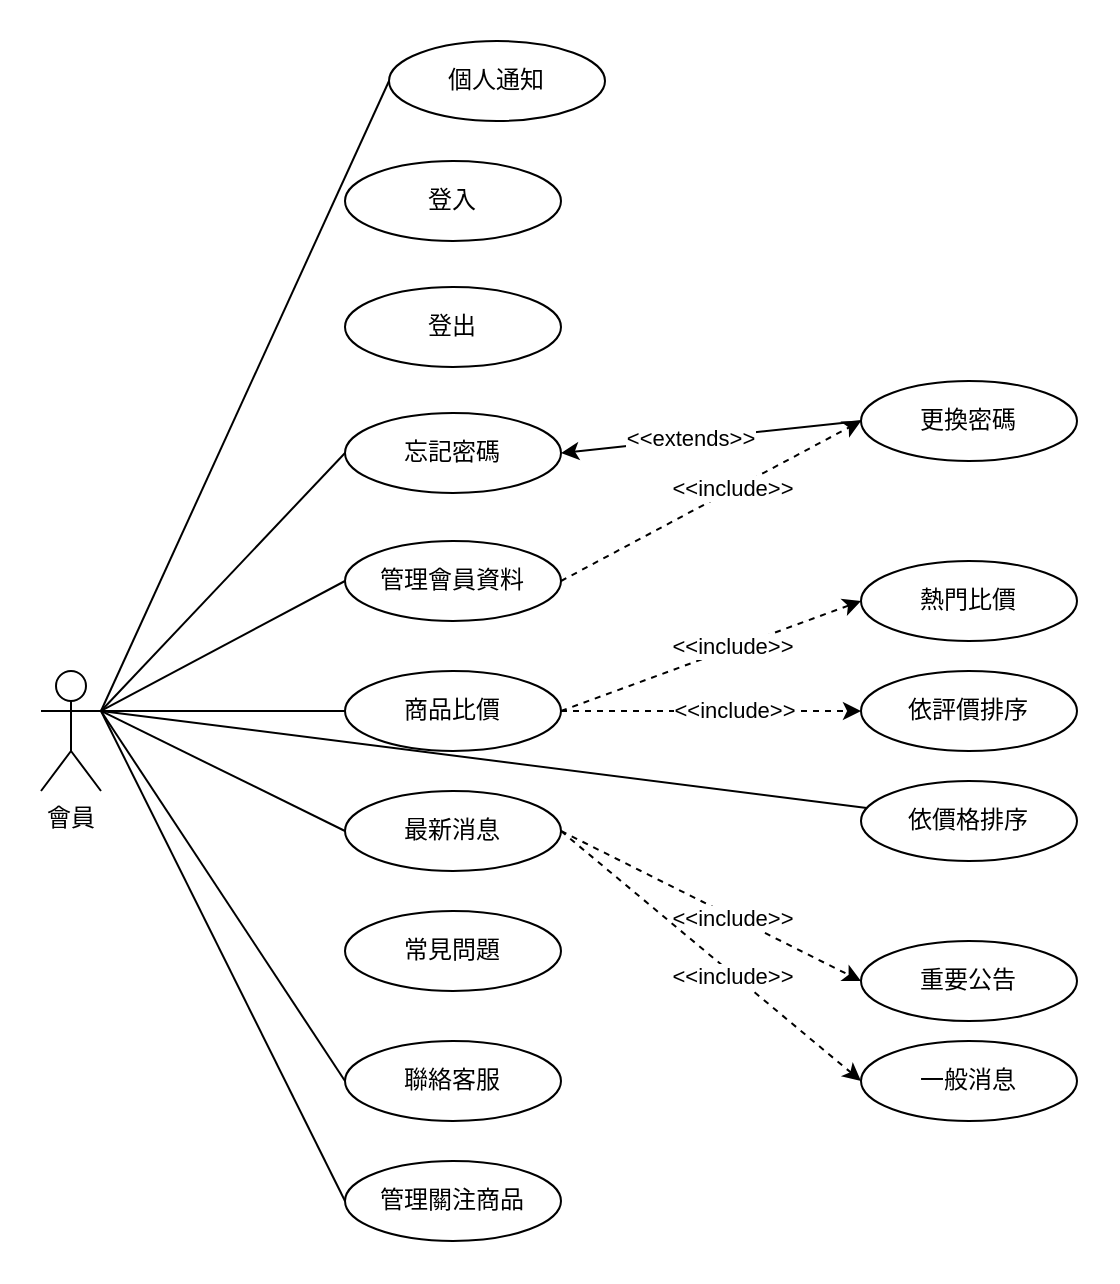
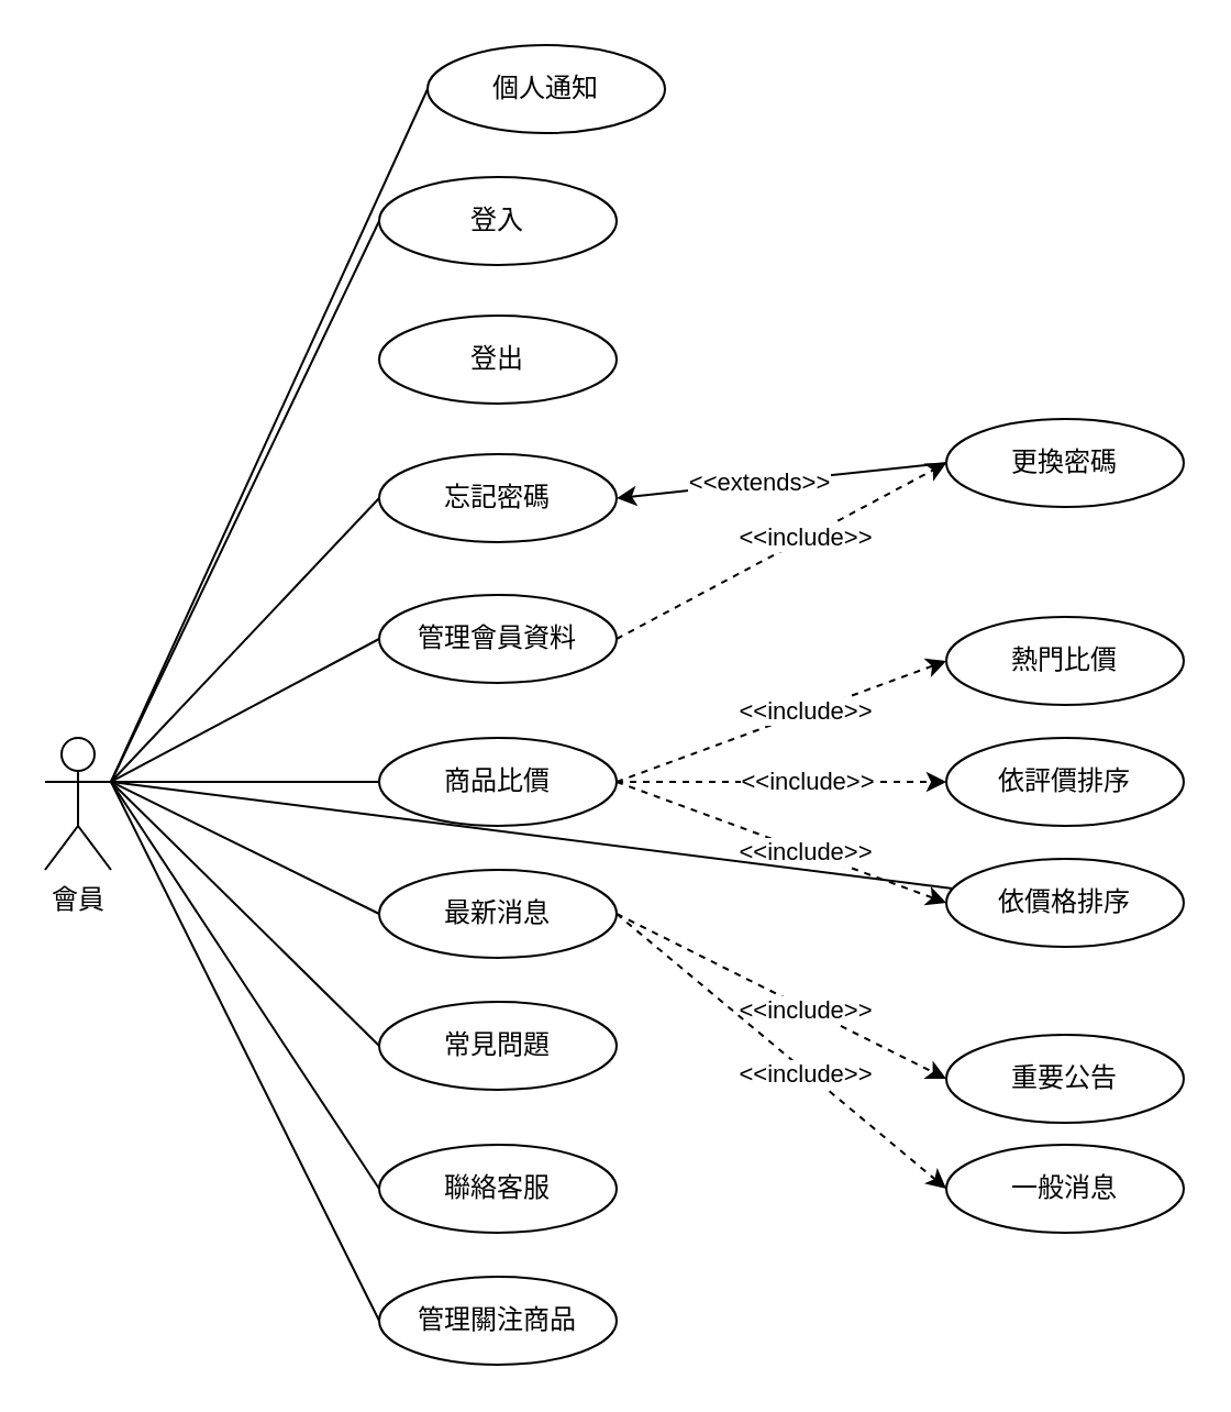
  <mxCell id="0" />
  <mxCell id="1" parent="0" />
  <mxCell id="2" style="rounded=0;orthogonalLoop=1;jettySize=auto;html=1;exitX=1;exitY=0.333;exitDx=0;exitDy=0;exitPerimeter=0;entryX=0;entryY=0.5;entryDx=0;entryDy=0;endArrow=none;endFill=0;" parent="1" source="3" target="10" edge="1"><mxGeometry relative="1" as="geometry" /></mxCell>
  <mxCell id="3" value="會員" style="shape=umlActor;verticalLabelPosition=bottom;verticalAlign=top;html=1;outlineConnect=0;" parent="1" vertex="1"><mxGeometry x="20" y="335" width="30" height="60" as="geometry" /></mxCell>
  <mxCell id="4" style="rounded=0;orthogonalLoop=1;jettySize=auto;html=1;exitX=1;exitY=0.333;exitDx=0;exitDy=0;exitPerimeter=0;entryX=0;entryY=0.5;entryDx=0;entryDy=0;endArrow=none;endFill=0;" parent="1" source="3" target="9" edge="1"><mxGeometry relative="1" as="geometry"><mxPoint x="30" y="390" as="sourcePoint" /><mxPoint x="182" y="250" as="targetPoint" /></mxGeometry></mxCell>
  <mxCell id="5" style="rounded=0;orthogonalLoop=1;jettySize=auto;html=1;exitX=1;exitY=0.333;exitDx=0;exitDy=0;exitPerimeter=0;entryX=0;entryY=0.5;entryDx=0;entryDy=0;endArrow=none;endFill=0;" parent="1" source="3" target="15" edge="1"><mxGeometry relative="1" as="geometry"><mxPoint x="30" y="390" as="sourcePoint" /><mxPoint x="182" y="305" as="targetPoint" /></mxGeometry></mxCell>
  <mxCell id="6" style="rounded=0;orthogonalLoop=1;jettySize=auto;html=1;exitX=1;exitY=0.333;exitDx=0;exitDy=0;exitPerimeter=0;entryX=0;entryY=0.5;entryDx=0;entryDy=0;endArrow=none;endFill=0;" parent="1" source="3" target="16" edge="1"><mxGeometry relative="1" as="geometry"><mxPoint x="30" y="390" as="sourcePoint" /><mxPoint x="182" y="365" as="targetPoint" /></mxGeometry></mxCell>
+ <mxCell id="7" style="rounded=0;orthogonalLoop=1;jettySize=auto;html=1;entryX=0;entryY=0.5;entryDx=0;entryDy=0;endArrow=none;endFill=0;exitX=1;exitY=0.333;exitDx=0;exitDy=0;exitPerimeter=0;" parent="1" source="3" target="17" edge="1"><mxGeometry relative="1" as="geometry"><mxPoint x="20" y="380" as="sourcePoint" /><mxPoint x="182" y="425" as="targetPoint" /></mxGeometry></mxCell>
  <mxCell id="8" style="rounded=0;orthogonalLoop=1;jettySize=auto;html=1;entryX=0;entryY=0.5;entryDx=0;entryDy=0;endArrow=none;endFill=0;exitX=1;exitY=0.333;exitDx=0;exitDy=0;exitPerimeter=0;" parent="1" source="3" target="18" edge="1"><mxGeometry relative="1" as="geometry"><mxPoint x="30" y="390" as="sourcePoint" /><mxPoint x="182" y="485" as="targetPoint" /></mxGeometry></mxCell>
  <mxCell id="9" value="管理會員資料" style="ellipse;whiteSpace=wrap;html=1;container=0;" parent="1" vertex="1"><mxGeometry x="172" y="270" width="108" height="40" as="geometry" /></mxCell>
  <mxCell id="10" value="個人通知" style="ellipse;whiteSpace=wrap;html=1;container=0;" parent="1" vertex="1"><mxGeometry x="194" y="20" width="108" height="40" as="geometry" /></mxCell>
+ <mxCell id="11" style="rounded=0;orthogonalLoop=1;jettySize=auto;html=1;entryX=0;entryY=0.5;entryDx=0;entryDy=0;dashed=1;exitX=1;exitY=0.5;exitDx=0;exitDy=0;" parent="1" source="15" target="19" edge="1"><mxGeometry relative="1" as="geometry" /></mxCell>
+ <mxCell id="12" value="&amp;lt;&amp;lt;include&amp;gt;&amp;gt;" style="edgeLabel;html=1;align=center;verticalAlign=middle;resizable=0;points=[];rotation=0;container=0;" parent="11" vertex="1" connectable="0"><mxGeometry x="0.175" relative="1" as="geometry"><mxPoint x="-3" y="-1" as="offset" /></mxGeometry></mxCell>
  <mxCell id="13" style="rounded=0;orthogonalLoop=1;jettySize=auto;html=1;entryX=0;entryY=0.5;entryDx=0;entryDy=0;dashed=1;exitX=1;exitY=0.5;exitDx=0;exitDy=0;" parent="1" source="15" target="20" edge="1"><mxGeometry relative="1" as="geometry" /></mxCell>
  <mxCell id="14" value="&amp;lt;&amp;lt;include&amp;gt;&amp;gt;" style="edgeLabel;html=1;align=center;verticalAlign=middle;resizable=0;points=[];container=0;" parent="13" vertex="1" connectable="0"><mxGeometry x="0.14" relative="1" as="geometry"><mxPoint y="-1" as="offset" /></mxGeometry></mxCell>
  <mxCell id="15" value="商品比價" style="ellipse;whiteSpace=wrap;html=1;container=0;" parent="1" vertex="1"><mxGeometry x="172" y="335" width="108" height="40" as="geometry" /></mxCell>
  <mxCell id="16" value="最新消息" style="ellipse;whiteSpace=wrap;html=1;container=0;" parent="1" vertex="1"><mxGeometry x="172" y="395" width="108" height="40" as="geometry" /></mxCell>
  <mxCell id="17" value="常見問題" style="ellipse;whiteSpace=wrap;html=1;container=0;" parent="1" vertex="1"><mxGeometry x="172" y="455" width="108" height="40" as="geometry" /></mxCell>
  <mxCell id="18" value="聯絡客服" style="ellipse;whiteSpace=wrap;html=1;container=0;" parent="1" vertex="1"><mxGeometry x="172" y="520" width="108" height="40" as="geometry" /></mxCell>
  <mxCell id="19" value="依價格排序" style="ellipse;whiteSpace=wrap;html=1;container=0;" parent="1" vertex="1"><mxGeometry x="430" y="390" width="108" height="40" as="geometry" /></mxCell>
  <mxCell id="20" value="依評價排序" style="ellipse;whiteSpace=wrap;html=1;container=0;" parent="1" vertex="1"><mxGeometry x="430" y="335" width="108" height="40" as="geometry" /></mxCell>
  <mxCell id="21" value="熱門比價" style="ellipse;whiteSpace=wrap;html=1;container=0;" parent="1" vertex="1"><mxGeometry x="430" y="280" width="108" height="40" as="geometry" /></mxCell>
  <mxCell id="22" style="rounded=0;orthogonalLoop=1;jettySize=auto;html=1;entryX=0;entryY=0.5;entryDx=0;entryDy=0;dashed=1;exitX=1;exitY=0.5;exitDx=0;exitDy=0;" parent="1" source="15" target="21" edge="1"><mxGeometry relative="1" as="geometry"><mxPoint x="280" y="315" as="sourcePoint" /><mxPoint x="470" y="325" as="targetPoint" /></mxGeometry></mxCell>
  <mxCell id="23" value="&amp;lt;&amp;lt;include&amp;gt;&amp;gt;" style="edgeLabel;html=1;align=center;verticalAlign=middle;resizable=0;points=[];container=0;" parent="22" vertex="1" connectable="0"><mxGeometry x="0.14" relative="1" as="geometry"><mxPoint y="-1" as="offset" /></mxGeometry></mxCell>
  <mxCell id="24" value="管理關注商品" style="ellipse;whiteSpace=wrap;html=1;container=0;" parent="1" vertex="1"><mxGeometry x="172" y="580" width="108" height="40" as="geometry" /></mxCell>
  <mxCell id="25" style="rounded=0;orthogonalLoop=1;jettySize=auto;html=1;entryX=0;entryY=0.5;entryDx=0;entryDy=0;endArrow=none;endFill=0;exitX=1;exitY=0.333;exitDx=0;exitDy=0;exitPerimeter=0;" parent="1" source="3" target="24" edge="1"><mxGeometry relative="1" as="geometry"><mxPoint x="80" y="400" as="sourcePoint" /><mxPoint x="182" y="550" as="targetPoint" /></mxGeometry></mxCell>
  <mxCell id="26" value="登入" style="ellipse;whiteSpace=wrap;html=1;container=0;" parent="1" vertex="1"><mxGeometry x="172" y="80" width="108" height="40" as="geometry" /></mxCell>
+ <mxCell id="27" style="rounded=0;orthogonalLoop=1;jettySize=auto;html=1;exitX=1;exitY=0.333;exitDx=0;exitDy=0;exitPerimeter=0;entryX=0;entryY=0.5;entryDx=0;entryDy=0;endArrow=none;endFill=0;" parent="1" source="3" target="26" edge="1"><mxGeometry relative="1" as="geometry"><mxPoint x="80" y="400" as="sourcePoint" /><mxPoint x="182" y="180" as="targetPoint" /></mxGeometry></mxCell>
  <mxCell id="28" value="登出" style="ellipse;whiteSpace=wrap;html=1;container=0;" parent="1" vertex="1"><mxGeometry x="172" y="143" width="108" height="40" as="geometry" /></mxCell>
  <mxCell id="29" style="rounded=0;orthogonalLoop=1;jettySize=auto;html=1;exitX=1;exitY=0.333;exitDx=0;exitDy=0;exitPerimeter=0;endArrow=none;endFill=0;" parent="1" source="3" target="19" edge="1"><mxGeometry relative="1" as="geometry"><mxPoint x="80" y="400" as="sourcePoint" /><mxPoint x="182" y="190" as="targetPoint" /></mxGeometry></mxCell>
  <mxCell id="30" style="rounded=0;orthogonalLoop=1;jettySize=auto;html=1;entryX=0;entryY=0.5;entryDx=0;entryDy=0;dashed=1;exitX=1;exitY=0.5;exitDx=0;exitDy=0;" parent="1" source="16" target="32" edge="1"><mxGeometry relative="1" as="geometry"><mxPoint x="300" y="475" as="sourcePoint" /></mxGeometry></mxCell>
  <mxCell id="31" value="&amp;lt;&amp;lt;include&amp;gt;&amp;gt;" style="edgeLabel;html=1;align=center;verticalAlign=middle;resizable=0;points=[];rotation=0;container=0;" parent="30" vertex="1" connectable="0"><mxGeometry x="0.175" relative="1" as="geometry"><mxPoint x="-3" y="-1" as="offset" /></mxGeometry></mxCell>
  <mxCell id="32" value="重要公告" style="ellipse;whiteSpace=wrap;html=1;container=0;" parent="1" vertex="1"><mxGeometry x="430" y="470" width="108" height="40" as="geometry" /></mxCell>
  <mxCell id="33" style="rounded=0;orthogonalLoop=1;jettySize=auto;html=1;entryX=0;entryY=0.5;entryDx=0;entryDy=0;dashed=1;exitX=1;exitY=0.5;exitDx=0;exitDy=0;" parent="1" source="16" target="35" edge="1"><mxGeometry relative="1" as="geometry"><mxPoint x="300" y="475" as="sourcePoint" /></mxGeometry></mxCell>
  <mxCell id="34" value="&amp;lt;&amp;lt;include&amp;gt;&amp;gt;" style="edgeLabel;html=1;align=center;verticalAlign=middle;resizable=0;points=[];rotation=0;container=0;" parent="33" vertex="1" connectable="0"><mxGeometry x="0.175" relative="1" as="geometry"><mxPoint x="-3" y="-1" as="offset" /></mxGeometry></mxCell>
  <mxCell id="35" value="一般消息" style="ellipse;whiteSpace=wrap;html=1;container=0;" parent="1" vertex="1"><mxGeometry x="430" y="520" width="108" height="40" as="geometry" /></mxCell>
  <mxCell id="36" value="忘記密碼" style="ellipse;whiteSpace=wrap;html=1;container=0;" parent="1" vertex="1"><mxGeometry x="172" y="206" width="108" height="40" as="geometry" /></mxCell>
  <mxCell id="37" style="rounded=0;orthogonalLoop=1;jettySize=auto;html=1;exitX=1;exitY=0.333;exitDx=0;exitDy=0;exitPerimeter=0;entryX=0;entryY=0.5;entryDx=0;entryDy=0;endArrow=none;endFill=0;" parent="1" source="3" target="36" edge="1"><mxGeometry relative="1" as="geometry"><mxPoint x="60" y="365" as="sourcePoint" /><mxPoint x="182" y="170" as="targetPoint" /></mxGeometry></mxCell>
  <mxCell id="38" value="更換密碼" style="ellipse;whiteSpace=wrap;html=1;container=0;" parent="1" vertex="1"><mxGeometry x="430" y="190" width="108" height="40" as="geometry" /></mxCell>
  <mxCell id="39" style="rounded=0;orthogonalLoop=1;jettySize=auto;html=1;entryX=0;entryY=0.5;entryDx=0;entryDy=0;dashed=1;exitX=1;exitY=0.5;exitDx=0;exitDy=0;" parent="1" source="9" target="38" edge="1"><mxGeometry relative="1" as="geometry"><mxPoint x="290" y="365" as="sourcePoint" /><mxPoint x="440" y="255" as="targetPoint" /></mxGeometry></mxCell>
  <mxCell id="40" value="&amp;lt;&amp;lt;include&amp;gt;&amp;gt;" style="edgeLabel;html=1;align=center;verticalAlign=middle;resizable=0;points=[];container=0;" parent="39" vertex="1" connectable="0"><mxGeometry x="0.14" relative="1" as="geometry"><mxPoint y="-1" as="offset" /></mxGeometry></mxCell>
  <mxCell id="41" style="rounded=0;orthogonalLoop=1;jettySize=auto;html=1;entryX=1;entryY=0.5;entryDx=0;entryDy=0;dashed=0;exitX=0;exitY=0.5;exitDx=0;exitDy=0;" parent="1" source="38" target="36" edge="1"><mxGeometry relative="1" as="geometry"><mxPoint x="290" y="300" as="sourcePoint" /><mxPoint x="440" y="196" as="targetPoint" /></mxGeometry></mxCell>
  <mxCell id="42" value="&amp;lt;&amp;lt;extends&amp;gt;&amp;gt;" style="edgeLabel;html=1;align=center;verticalAlign=middle;resizable=0;points=[];container=0;" parent="41" vertex="1" connectable="0"><mxGeometry x="0.14" relative="1" as="geometry"><mxPoint y="-1" as="offset" /></mxGeometry></mxCell>
